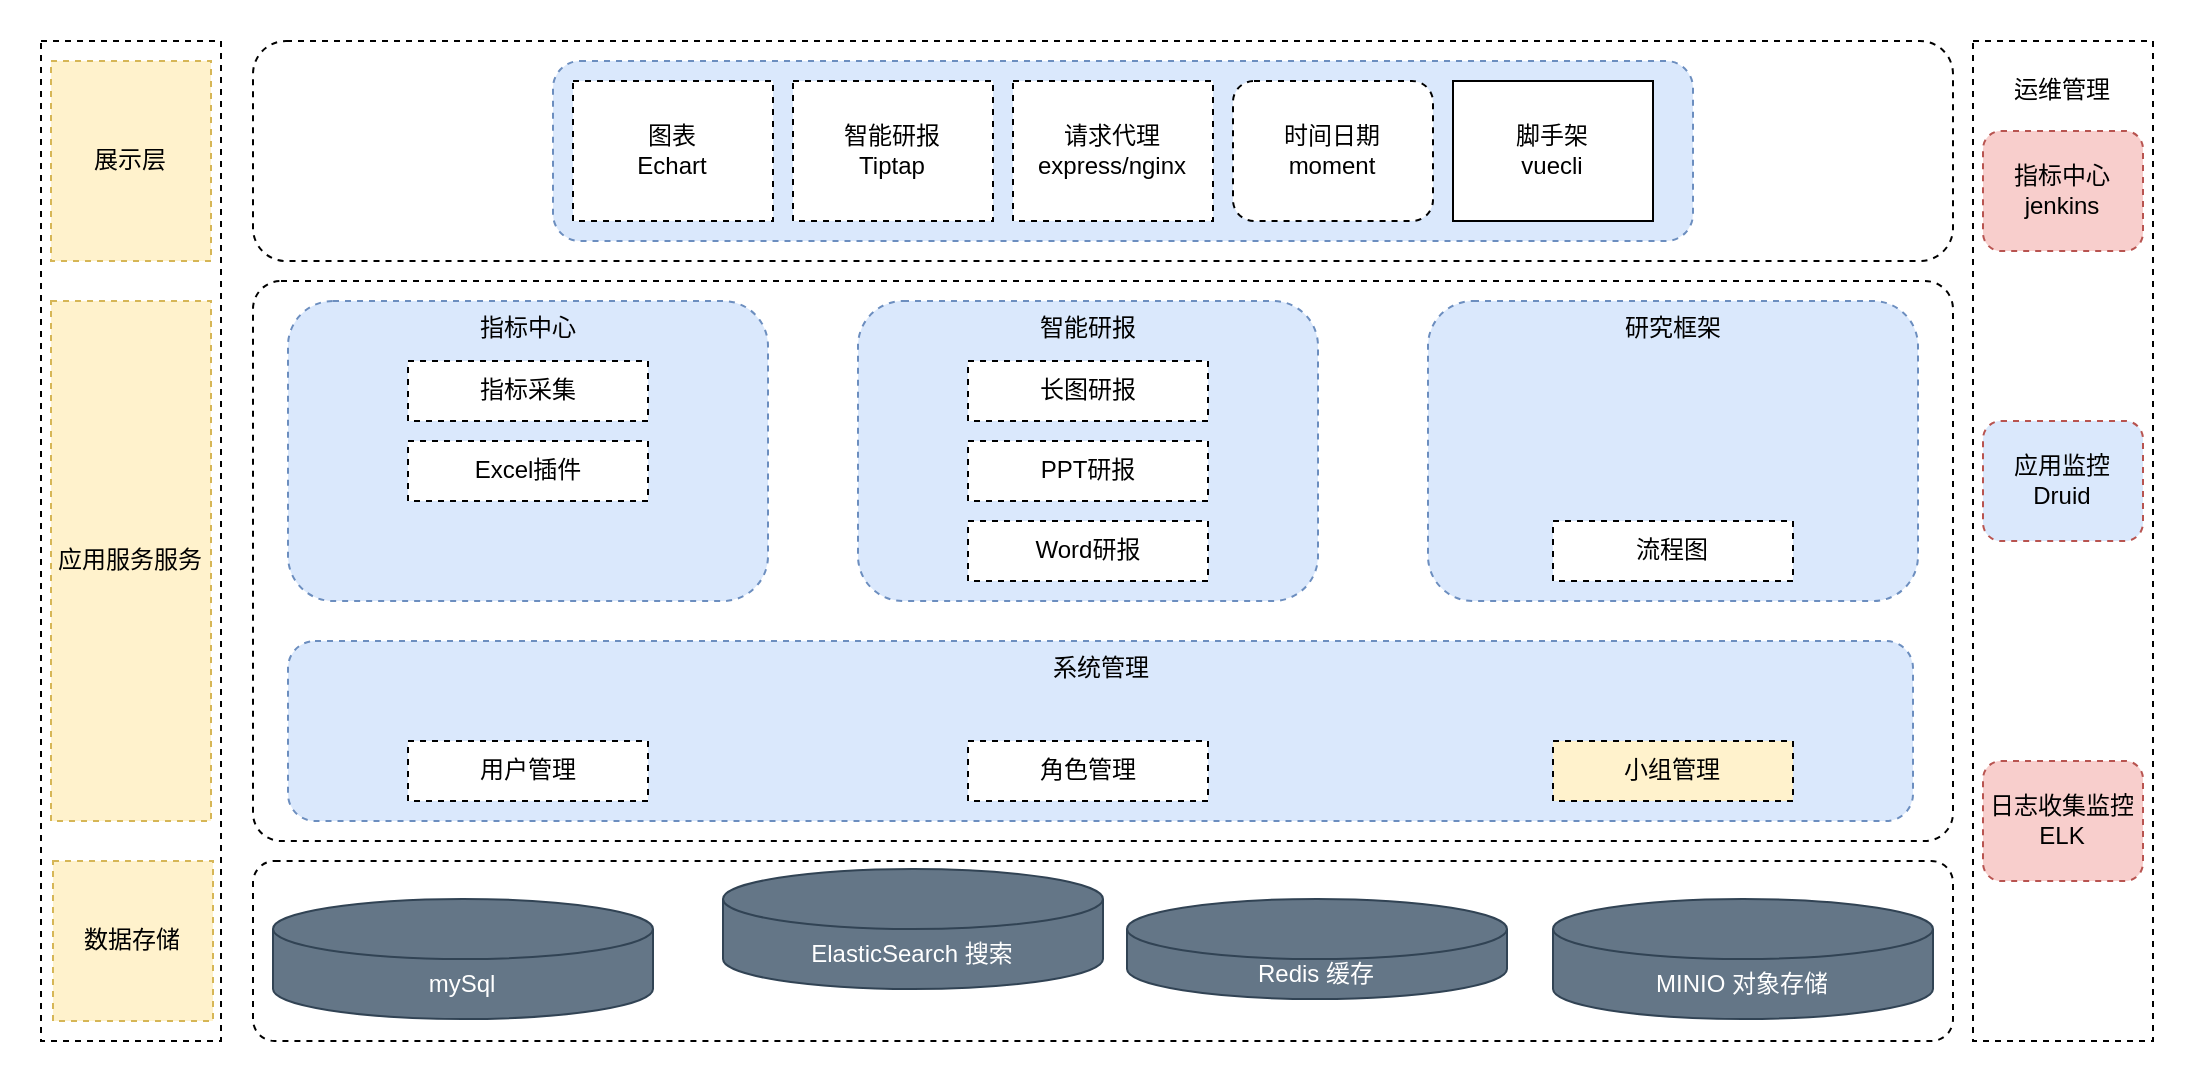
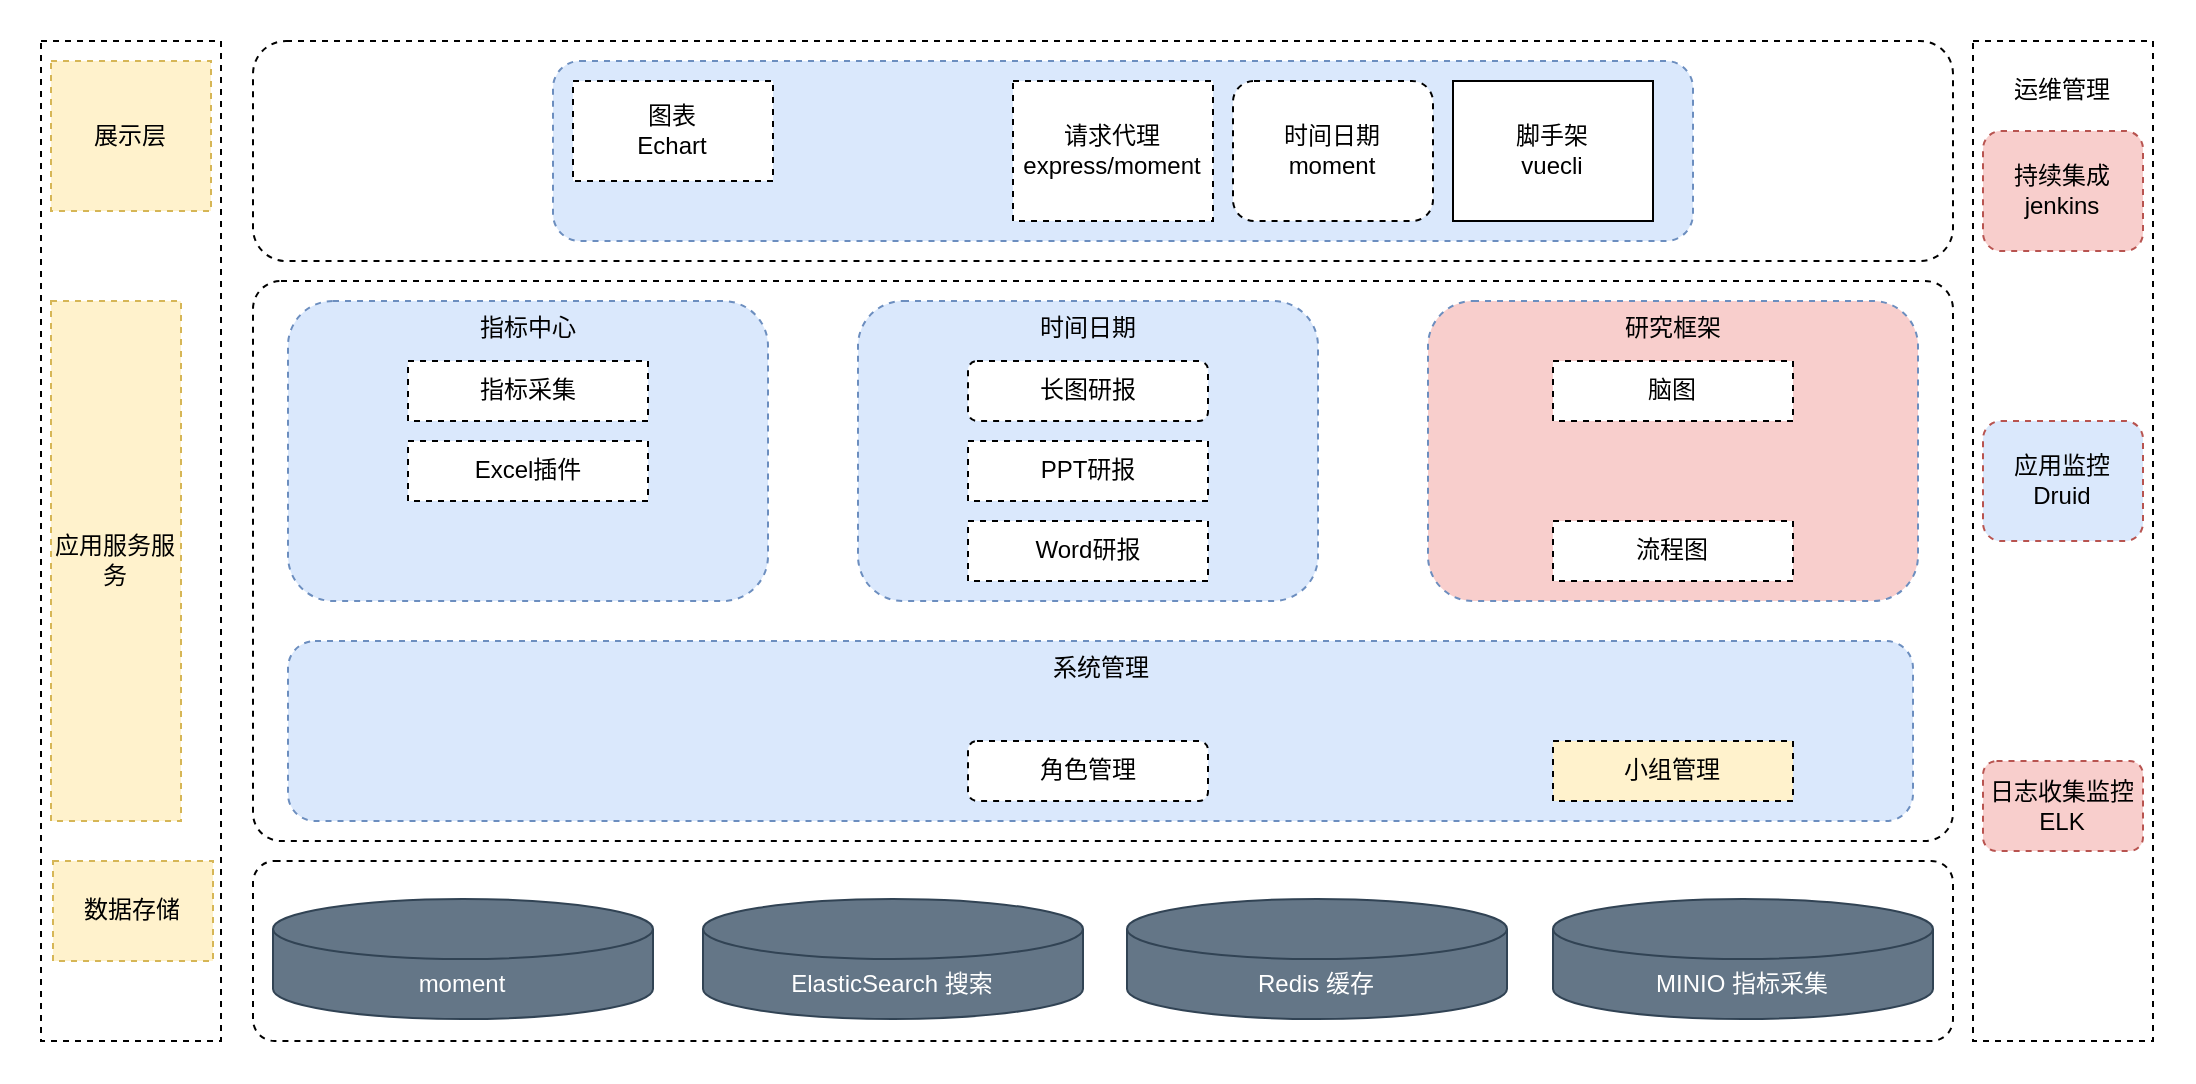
  <mxCell id="0" />
  <mxCell id="1" parent="0" />
  <mxCell id="2" value="" style="rounded=0;whiteSpace=wrap;html=1;dashed=1;" vertex="1" parent="1"><mxGeometry x="20" y="20" width="90" height="500" as="geometry" /></mxCell>
  <mxCell id="3" value="" style="rounded=1;whiteSpace=wrap;html=1;dashed=1;arcSize=12;" vertex="1" parent="1"><mxGeometry x="126" y="430" width="850" height="90" as="geometry" /></mxCell>
- <mxCell id="4" value="mySql" style="shape=cylinder3;whiteSpace=wrap;html=1;boundedLbl=1;backgroundOutline=1;size=15;fillColor=#647687;fontColor=#ffffff;strokeColor=#314354;" vertex="1" parent="1"><mxGeometry x="136" y="449" width="190" height="60" as="geometry" /></mxCell>
- <mxCell id="5" value="ElasticSearch 搜索" style="shape=cylinder3;whiteSpace=wrap;html=1;boundedLbl=1;backgroundOutline=1;size=15;fillColor=#647687;fontColor=#ffffff;strokeColor=#314354;" vertex="1" parent="1"><mxGeometry x="361" y="434" width="190" height="60" as="geometry" /></mxCell>
- <mxCell id="6" value="Redis 缓存" style="shape=cylinder3;whiteSpace=wrap;html=1;boundedLbl=1;backgroundOutline=1;size=15;fillColor=#647687;fontColor=#ffffff;strokeColor=#314354;" vertex="1" parent="1"><mxGeometry x="563" y="449" width="190" height="50" as="geometry" /></mxCell>
- <mxCell id="7" value="MINIO 对象存储" style="shape=cylinder3;whiteSpace=wrap;html=1;boundedLbl=1;backgroundOutline=1;size=15;fillColor=#647687;fontColor=#ffffff;strokeColor=#314354;" vertex="1" parent="1"><mxGeometry x="776" y="449" width="190" height="60" as="geometry" /></mxCell>
- <mxCell id="8" value="数据存储" style="text;html=1;strokeColor=#d6b656;fillColor=#fff2cc;align=center;verticalAlign=middle;whiteSpace=wrap;rounded=0;dashed=1;" vertex="1" parent="1"><mxGeometry x="26" y="430" width="80" height="80" as="geometry" /></mxCell>
+ <mxCell id="4" value="moment" style="shape=cylinder3;whiteSpace=wrap;html=1;boundedLbl=1;backgroundOutline=1;size=15;fillColor=#647687;fontColor=#ffffff;strokeColor=#314354;" vertex="1" parent="1"><mxGeometry x="136" y="449" width="190" height="60" as="geometry" /></mxCell>
+ <mxCell id="5" value="ElasticSearch 搜索" style="shape=cylinder3;whiteSpace=wrap;html=1;boundedLbl=1;backgroundOutline=1;size=15;fillColor=#647687;fontColor=#ffffff;strokeColor=#314354;" vertex="1" parent="1"><mxGeometry x="351" y="449" width="190" height="60" as="geometry" /></mxCell>
+ <mxCell id="6" value="Redis 缓存" style="shape=cylinder3;whiteSpace=wrap;html=1;boundedLbl=1;backgroundOutline=1;size=15;fillColor=#647687;fontColor=#ffffff;strokeColor=#314354;" vertex="1" parent="1"><mxGeometry x="563" y="449" width="190" height="60" as="geometry" /></mxCell>
+ <mxCell id="7" value="MINIO 指标采集" style="shape=cylinder3;whiteSpace=wrap;html=1;boundedLbl=1;backgroundOutline=1;size=15;fillColor=#647687;fontColor=#ffffff;strokeColor=#314354;" vertex="1" parent="1"><mxGeometry x="776" y="449" width="190" height="60" as="geometry" /></mxCell>
+ <mxCell id="8" value="数据存储" style="text;html=1;strokeColor=#d6b656;fillColor=#fff2cc;align=center;verticalAlign=middle;whiteSpace=wrap;rounded=0;dashed=1;" vertex="1" parent="1"><mxGeometry x="26" y="430" width="80" height="50" as="geometry" /></mxCell>
  <mxCell id="9" value="" style="rounded=1;whiteSpace=wrap;html=1;dashed=1;arcSize=5;" vertex="1" parent="1"><mxGeometry x="126" y="140" width="850" height="280" as="geometry" /></mxCell>
- <mxCell id="10" value="应用服务服务" style="text;html=1;strokeColor=#d6b656;fillColor=#fff2cc;align=center;verticalAlign=middle;whiteSpace=wrap;rounded=0;dashed=1;" vertex="1" parent="1"><mxGeometry x="25" y="150" width="80" height="260" as="geometry" /></mxCell>
+ <mxCell id="10" value="应用服务服务" style="text;html=1;strokeColor=#d6b656;fillColor=#fff2cc;align=center;verticalAlign=middle;whiteSpace=wrap;rounded=0;dashed=1;" vertex="1" parent="1"><mxGeometry x="25" y="150" width="65" height="260" as="geometry" /></mxCell>
  <mxCell id="11" value="指标中心" style="rounded=1;whiteSpace=wrap;html=1;dashed=1;fillColor=#dae8fc;strokeColor=#6c8ebf;verticalAlign=top;" vertex="1" parent="1"><mxGeometry x="143.5" y="150" width="240" height="150" as="geometry" /></mxCell>
- <mxCell id="12" value="智能研报" style="rounded=1;whiteSpace=wrap;html=1;dashed=1;fillColor=#dae8fc;strokeColor=#6c8ebf;verticalAlign=top;" vertex="1" parent="1"><mxGeometry x="428.5" y="150" width="230" height="150" as="geometry" /></mxCell>
- <mxCell id="13" value="研究框架" style="rounded=1;whiteSpace=wrap;html=1;dashed=1;fillColor=#dae8fc;strokeColor=#6c8ebf;verticalAlign=top;" vertex="1" parent="1"><mxGeometry x="713.5" y="150" width="245" height="150" as="geometry" /></mxCell>
- <mxCell id="14" value="长图研报" style="rounded=0;whiteSpace=wrap;html=1;dashed=1;" vertex="1" parent="1"><mxGeometry x="483.5" y="180" width="120" height="30" as="geometry" /></mxCell>
+ <mxCell id="12" value="时间日期" style="rounded=1;whiteSpace=wrap;html=1;dashed=1;fillColor=#dae8fc;strokeColor=#6c8ebf;verticalAlign=top;" vertex="1" parent="1"><mxGeometry x="428.5" y="150" width="230" height="150" as="geometry" /></mxCell>
+ <mxCell id="13" value="研究框架" style="rounded=1;whiteSpace=wrap;html=1;dashed=1;fillColor=#f8cecc;strokeColor=#6c8ebf;verticalAlign=top;" vertex="1" parent="1"><mxGeometry x="713.5" y="150" width="245" height="150" as="geometry" /></mxCell>
+ <mxCell id="14" value="长图研报" style="whiteSpace=wrap;html=1;dashed=1;rounded=1;" vertex="1" parent="1"><mxGeometry x="483.5" y="180" width="120" height="30" as="geometry" /></mxCell>
  <mxCell id="15" value="PPT研报" style="rounded=0;whiteSpace=wrap;html=1;dashed=1;" vertex="1" parent="1"><mxGeometry x="483.5" y="220" width="120" height="30" as="geometry" /></mxCell>
  <mxCell id="16" value="Word研报" style="rounded=0;whiteSpace=wrap;html=1;dashed=1;" vertex="1" parent="1"><mxGeometry x="483.5" y="260" width="120" height="30" as="geometry" /></mxCell>
+ <mxCell id="17" value="脑图" style="rounded=0;whiteSpace=wrap;html=1;dashed=1;" vertex="1" parent="1"><mxGeometry x="776" y="180" width="120" height="30" as="geometry" /></mxCell>
  <mxCell id="18" value="流程图" style="rounded=0;whiteSpace=wrap;html=1;dashed=1;" vertex="1" parent="1"><mxGeometry x="776" y="260" width="120" height="30" as="geometry" /></mxCell>
  <mxCell id="19" value="指标采集" style="rounded=0;whiteSpace=wrap;html=1;dashed=1;" vertex="1" parent="1"><mxGeometry x="203.5" y="180" width="120" height="30" as="geometry" /></mxCell>
  <mxCell id="20" value="Excel插件" style="rounded=0;whiteSpace=wrap;html=1;dashed=1;" vertex="1" parent="1"><mxGeometry x="203.5" y="220" width="120" height="30" as="geometry" /></mxCell>
  <mxCell id="21" value="" style="rounded=1;whiteSpace=wrap;html=1;dashed=1;" vertex="1" parent="1"><mxGeometry x="126" y="20" width="850" height="110" as="geometry" /></mxCell>
- <mxCell id="22" value="展示层" style="text;html=1;strokeColor=#d6b656;fillColor=#fff2cc;align=center;verticalAlign=middle;whiteSpace=wrap;rounded=0;dashed=1;" vertex="1" parent="1"><mxGeometry x="25" y="30" width="80" height="100" as="geometry" /></mxCell>
+ <mxCell id="22" value="展示层" style="text;html=1;strokeColor=#d6b656;fillColor=#fff2cc;align=center;verticalAlign=middle;whiteSpace=wrap;rounded=0;dashed=1;" vertex="1" parent="1"><mxGeometry x="25" y="30" width="80" height="75" as="geometry" /></mxCell>
  <mxCell id="23" value="" style="rounded=1;whiteSpace=wrap;html=1;dashed=1;fillColor=#dae8fc;strokeColor=#6c8ebf;verticalAlign=top;" vertex="1" parent="1"><mxGeometry x="276" y="30" width="570" height="90" as="geometry" /></mxCell>
- <mxCell id="24" value="图表&lt;br&gt;Echart" style="rounded=0;whiteSpace=wrap;html=1;dashed=1;" vertex="1" parent="1"><mxGeometry x="286" y="40" width="100" height="70" as="geometry" /></mxCell>
- <mxCell id="25" value="智能研报&lt;br&gt;Tiptap" style="rounded=0;whiteSpace=wrap;html=1;dashed=1;" vertex="1" parent="1"><mxGeometry x="396" y="40" width="100" height="70" as="geometry" /></mxCell>
- <mxCell id="26" value="请求代理&lt;br&gt;express/nginx" style="rounded=0;whiteSpace=wrap;html=1;dashed=1;" vertex="1" parent="1"><mxGeometry x="506" y="40" width="100" height="70" as="geometry" /></mxCell>
+ <mxCell id="24" value="图表&lt;br&gt;Echart" style="rounded=0;whiteSpace=wrap;html=1;dashed=1;" vertex="1" parent="1"><mxGeometry x="286" y="40" width="100" height="50" as="geometry" /></mxCell>
+ <mxCell id="26" value="请求代理&lt;br&gt;express/moment" style="rounded=0;whiteSpace=wrap;html=1;dashed=1;" vertex="1" parent="1"><mxGeometry x="506" y="40" width="100" height="70" as="geometry" /></mxCell>
  <mxCell id="27" value="时间日期&lt;br&gt;moment" style="whiteSpace=wrap;html=1;dashed=1;rounded=1;" vertex="1" parent="1"><mxGeometry x="616" y="40" width="100" height="70" as="geometry" /></mxCell>
  <mxCell id="28" value="脚手架&lt;br&gt;vuecli" style="rounded=0;whiteSpace=wrap;html=1;dashed=0;" vertex="1" parent="1"><mxGeometry x="726" y="40" width="100" height="70" as="geometry" /></mxCell>
  <mxCell id="29" value="" style="rounded=0;whiteSpace=wrap;html=1;dashed=1;" vertex="1" parent="1"><mxGeometry x="986" y="20" width="90" height="500" as="geometry" /></mxCell>
  <mxCell id="30" value="运维管理" style="text;html=1;strokeColor=none;fillColor=none;align=center;verticalAlign=middle;whiteSpace=wrap;rounded=0;" vertex="1" parent="1"><mxGeometry x="991" y="30" width="80" height="30" as="geometry" /></mxCell>
- <mxCell id="31" value="指标中心&lt;br&gt;jenkins" style="rounded=1;whiteSpace=wrap;html=1;dashed=1;fillColor=#f8cecc;strokeColor=#b85450;" vertex="1" parent="1"><mxGeometry x="991" y="65" width="80" height="60" as="geometry" /></mxCell>
+ <mxCell id="31" value="持续集成&lt;br&gt;jenkins" style="rounded=1;whiteSpace=wrap;html=1;dashed=1;fillColor=#f8cecc;strokeColor=#b85450;" vertex="1" parent="1"><mxGeometry x="991" y="65" width="80" height="60" as="geometry" /></mxCell>
  <mxCell id="32" value="应用监控&lt;br&gt;Druid" style="rounded=1;whiteSpace=wrap;html=1;dashed=1;fillColor=#dae8fc;strokeColor=#b85450;" vertex="1" parent="1"><mxGeometry x="991" y="210" width="80" height="60" as="geometry" /></mxCell>
- <mxCell id="33" value="日志收集监控ELK" style="rounded=1;whiteSpace=wrap;html=1;dashed=1;fillColor=#f8cecc;strokeColor=#b85450;" vertex="1" parent="1"><mxGeometry x="991" y="380" width="80" height="60" as="geometry" /></mxCell>
+ <mxCell id="33" value="日志收集监控ELK" style="rounded=1;whiteSpace=wrap;html=1;dashed=1;fillColor=#f8cecc;strokeColor=#b85450;" vertex="1" parent="1"><mxGeometry x="991" y="380" width="80" height="45" as="geometry" /></mxCell>
  <mxCell id="34" value="系统管理" style="rounded=1;whiteSpace=wrap;html=1;dashed=1;fillColor=#dae8fc;strokeColor=#6c8ebf;verticalAlign=top;" vertex="1" parent="1"><mxGeometry x="143.5" y="320" width="812.5" height="90" as="geometry" /></mxCell>
- <mxCell id="35" value="用户管理" style="rounded=0;whiteSpace=wrap;html=1;dashed=1;" vertex="1" parent="1"><mxGeometry x="203.5" y="370" width="120" height="30" as="geometry" /></mxCell>
- <mxCell id="36" value="角色管理" style="rounded=0;whiteSpace=wrap;html=1;dashed=1;" vertex="1" parent="1"><mxGeometry x="483.5" y="370" width="120" height="30" as="geometry" /></mxCell>
+ <mxCell id="36" value="角色管理" style="whiteSpace=wrap;html=1;dashed=1;rounded=1;" vertex="1" parent="1"><mxGeometry x="483.5" y="370" width="120" height="30" as="geometry" /></mxCell>
  <mxCell id="37" value="小组管理" style="rounded=0;whiteSpace=wrap;html=1;dashed=1;fillColor=#fff2cc;" vertex="1" parent="1"><mxGeometry x="776" y="370" width="120" height="30" as="geometry" /></mxCell>
